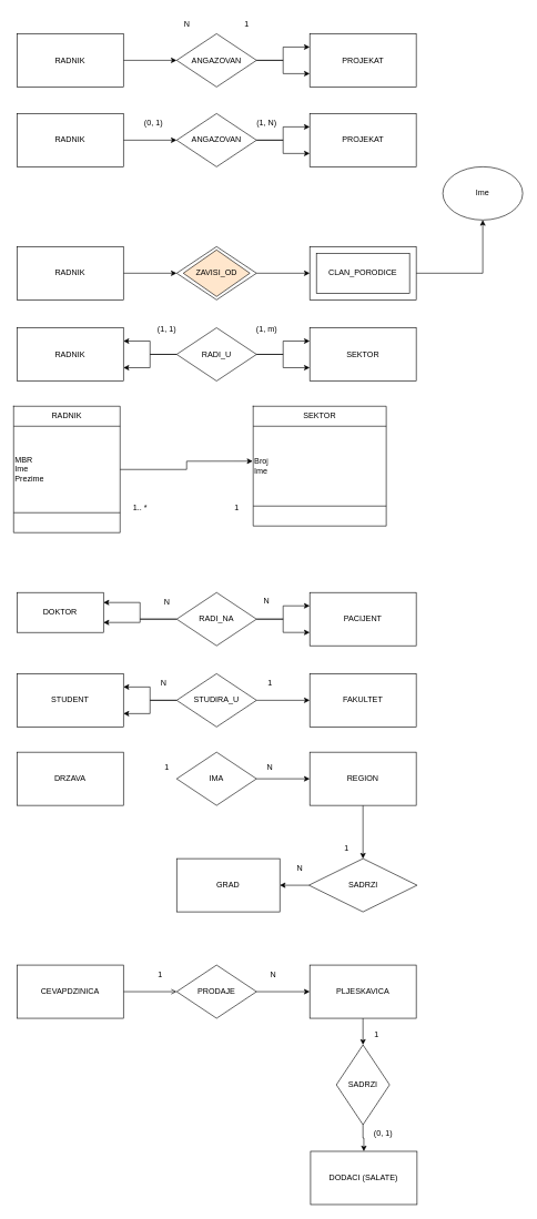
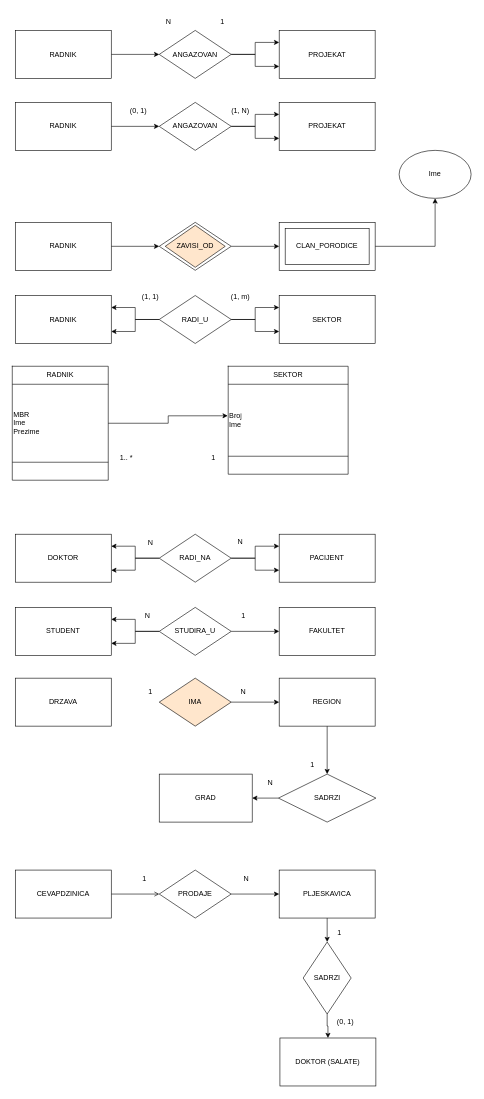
  <mxCell id="0" />
  <mxCell id="1" parent="0" />
  <mxCell id="2" style="edgeStyle=orthogonalEdgeStyle;rounded=0;orthogonalLoop=1;jettySize=auto;html=1;" edge="1" parent="1" source="3" target="6"><mxGeometry relative="1" as="geometry"><mxPoint x="265" y="90" as="targetPoint" /></mxGeometry></mxCell>
  <mxCell id="3" value="RADNIK" style="rounded=0;whiteSpace=wrap;html=1;" vertex="1" parent="1"><mxGeometry x="25" y="50" width="160" height="80" as="geometry" /></mxCell>
  <mxCell id="4" style="edgeStyle=orthogonalEdgeStyle;rounded=0;orthogonalLoop=1;jettySize=auto;html=1;entryX=0;entryY=0.25;entryDx=0;entryDy=0;" edge="1" parent="1" source="6" target="7"><mxGeometry relative="1" as="geometry" /></mxCell>
  <mxCell id="5" style="edgeStyle=orthogonalEdgeStyle;rounded=0;orthogonalLoop=1;jettySize=auto;html=1;entryX=0;entryY=0.75;entryDx=0;entryDy=0;" edge="1" parent="1" source="6" target="7"><mxGeometry relative="1" as="geometry" /></mxCell>
  <mxCell id="6" value="ANGAZOVAN" style="rhombus;whiteSpace=wrap;html=1;" vertex="1" parent="1"><mxGeometry x="265" y="50" width="120" height="80" as="geometry" /></mxCell>
  <mxCell id="7" value="PROJEKAT" style="rounded=0;whiteSpace=wrap;html=1;" vertex="1" parent="1"><mxGeometry x="465" y="50" width="160" height="80" as="geometry" /></mxCell>
  <mxCell id="8" value="N" style="text;html=1;align=center;verticalAlign=middle;resizable=0;points=[];autosize=1;strokeColor=none;fillColor=none;" vertex="1" parent="1"><mxGeometry x="265" y="20" width="30" height="30" as="geometry" /></mxCell>
  <mxCell id="9" value="1" style="text;html=1;align=center;verticalAlign=middle;resizable=0;points=[];autosize=1;strokeColor=none;fillColor=none;" vertex="1" parent="1"><mxGeometry x="355" y="20" width="30" height="30" as="geometry" /></mxCell>
  <mxCell id="10" style="edgeStyle=orthogonalEdgeStyle;rounded=0;orthogonalLoop=1;jettySize=auto;html=1;" edge="1" parent="1" source="11" target="14"><mxGeometry relative="1" as="geometry"><mxPoint x="265" y="210" as="targetPoint" /></mxGeometry></mxCell>
  <mxCell id="11" value="RADNIK" style="rounded=0;whiteSpace=wrap;html=1;" vertex="1" parent="1"><mxGeometry x="25" y="170" width="160" height="80" as="geometry" /></mxCell>
  <mxCell id="12" style="edgeStyle=orthogonalEdgeStyle;rounded=0;orthogonalLoop=1;jettySize=auto;html=1;entryX=0;entryY=0.25;entryDx=0;entryDy=0;" edge="1" parent="1" source="14" target="15"><mxGeometry relative="1" as="geometry" /></mxCell>
  <mxCell id="13" style="edgeStyle=orthogonalEdgeStyle;rounded=0;orthogonalLoop=1;jettySize=auto;html=1;entryX=0;entryY=0.75;entryDx=0;entryDy=0;" edge="1" parent="1" source="14" target="15"><mxGeometry relative="1" as="geometry" /></mxCell>
  <mxCell id="14" value="ANGAZOVAN" style="rhombus;whiteSpace=wrap;html=1;" vertex="1" parent="1"><mxGeometry x="265" y="170" width="120" height="80" as="geometry" /></mxCell>
  <mxCell id="15" value="PROJEKAT" style="rounded=0;whiteSpace=wrap;html=1;" vertex="1" parent="1"><mxGeometry x="465" y="170" width="160" height="80" as="geometry" /></mxCell>
  <mxCell id="16" value="(0, 1)" style="text;html=1;align=center;verticalAlign=middle;resizable=0;points=[];autosize=1;strokeColor=none;fillColor=none;" vertex="1" parent="1"><mxGeometry x="205" y="170" width="50" height="30" as="geometry" /></mxCell>
  <mxCell id="17" value="(1, N)" style="text;html=1;align=center;verticalAlign=middle;resizable=0;points=[];autosize=1;strokeColor=none;fillColor=none;" vertex="1" parent="1"><mxGeometry x="375" y="170" width="50" height="30" as="geometry" /></mxCell>
  <mxCell id="18" style="edgeStyle=orthogonalEdgeStyle;rounded=0;orthogonalLoop=1;jettySize=auto;html=1;" edge="1" parent="1" source="19" target="21"><mxGeometry relative="1" as="geometry"><mxPoint x="265" y="410" as="targetPoint" /></mxGeometry></mxCell>
  <mxCell id="19" value="RADNIK" style="rounded=0;whiteSpace=wrap;html=1;" vertex="1" parent="1"><mxGeometry x="25" y="370" width="160" height="80" as="geometry" /></mxCell>
  <mxCell id="20" style="edgeStyle=orthogonalEdgeStyle;rounded=0;orthogonalLoop=1;jettySize=auto;html=1;entryX=0;entryY=0.5;entryDx=0;entryDy=0;" edge="1" parent="1" source="21" target="23"><mxGeometry relative="1" as="geometry" /></mxCell>
  <mxCell id="21" value="" style="rhombus;whiteSpace=wrap;html=1;" vertex="1" parent="1"><mxGeometry x="265" y="370" width="120" height="80" as="geometry" /></mxCell>
  <mxCell id="22" style="edgeStyle=orthogonalEdgeStyle;rounded=0;orthogonalLoop=1;jettySize=auto;html=1;entryX=0.5;entryY=1;entryDx=0;entryDy=0;" edge="1" parent="1" source="23" target="26"><mxGeometry relative="1" as="geometry" /></mxCell>
  <mxCell id="23" value="" style="rounded=0;whiteSpace=wrap;html=1;" vertex="1" parent="1"><mxGeometry x="465" y="370" width="160" height="80" as="geometry" /></mxCell>
  <mxCell id="24" value="ZAVISI_OD" style="rhombus;whiteSpace=wrap;html=1;fillColor=#ffe6cc;" vertex="1" parent="1"><mxGeometry x="275" y="375" width="100" height="70" as="geometry" /></mxCell>
  <mxCell id="25" value="CLAN_PORODICE" style="rounded=0;whiteSpace=wrap;html=1;" vertex="1" parent="1"><mxGeometry x="475" y="380" width="140" height="60" as="geometry" /></mxCell>
  <mxCell id="26" value="Ime" style="ellipse;whiteSpace=wrap;html=1;" vertex="1" parent="1"><mxGeometry x="665" y="250" width="120" height="80" as="geometry" /></mxCell>
  <mxCell id="27" value="" style="shape=table;startSize=0;container=1;collapsible=0;childLayout=tableLayout;" vertex="1" parent="1"><mxGeometry x="20" y="610" width="160" height="190" as="geometry" /></mxCell>
  <mxCell id="28" value="" style="shape=tableRow;horizontal=0;startSize=0;swimlaneHead=0;swimlaneBody=0;strokeColor=inherit;top=0;left=0;bottom=0;right=0;collapsible=0;dropTarget=0;fillColor=none;points=[[0,0.5],[1,0.5]];portConstraint=eastwest;" vertex="1" parent="27"><mxGeometry width="160" height="30" as="geometry" /></mxCell>
  <mxCell id="29" value="RADNIK" style="shape=partialRectangle;html=1;whiteSpace=wrap;connectable=0;strokeColor=inherit;overflow=hidden;fillColor=none;top=0;left=0;bottom=0;right=0;pointerEvents=1;" vertex="1" parent="28"><mxGeometry width="160" height="30" as="geometry"><mxRectangle width="160" height="30" as="alternateBounds" /></mxGeometry></mxCell>
  <mxCell id="30" value="" style="shape=tableRow;horizontal=0;startSize=0;swimlaneHead=0;swimlaneBody=0;strokeColor=inherit;top=0;left=0;bottom=0;right=0;collapsible=0;dropTarget=0;fillColor=none;points=[[0,0.5],[1,0.5]];portConstraint=eastwest;" vertex="1" parent="27"><mxGeometry y="30" width="160" height="130" as="geometry" /></mxCell>
  <mxCell id="31" value="MBR&lt;div&gt;Ime&lt;/div&gt;&lt;div&gt;Prezime&lt;/div&gt;" style="shape=partialRectangle;html=1;whiteSpace=wrap;connectable=0;strokeColor=inherit;overflow=hidden;fillColor=none;top=0;left=0;bottom=0;right=0;pointerEvents=1;align=left;" vertex="1" parent="30"><mxGeometry width="160" height="130" as="geometry"><mxRectangle width="160" height="130" as="alternateBounds" /></mxGeometry></mxCell>
  <mxCell id="32" value="" style="shape=tableRow;horizontal=0;startSize=0;swimlaneHead=0;swimlaneBody=0;strokeColor=inherit;top=0;left=0;bottom=0;right=0;collapsible=0;dropTarget=0;fillColor=none;points=[[0,0.5],[1,0.5]];portConstraint=eastwest;" vertex="1" parent="27"><mxGeometry y="160" width="160" height="30" as="geometry" /></mxCell>
  <mxCell id="33" value="" style="shape=partialRectangle;html=1;whiteSpace=wrap;connectable=0;strokeColor=inherit;overflow=hidden;fillColor=none;top=0;left=0;bottom=0;right=0;pointerEvents=1;" vertex="1" parent="32"><mxGeometry width="160" height="30" as="geometry"><mxRectangle width="160" height="30" as="alternateBounds" /></mxGeometry></mxCell>
  <mxCell id="34" value="1.. *" style="text;html=1;align=center;verticalAlign=middle;resizable=0;points=[];autosize=1;strokeColor=none;fillColor=none;" vertex="1" parent="1"><mxGeometry x="190" y="748" width="40" height="30" as="geometry" /></mxCell>
  <mxCell id="35" value="" style="shape=table;startSize=0;container=1;collapsible=0;childLayout=tableLayout;" vertex="1" parent="1"><mxGeometry x="380" y="610" width="200" height="180" as="geometry" /></mxCell>
  <mxCell id="36" value="" style="shape=tableRow;horizontal=0;startSize=0;swimlaneHead=0;swimlaneBody=0;strokeColor=inherit;top=0;left=0;bottom=0;right=0;collapsible=0;dropTarget=0;fillColor=none;points=[[0,0.5],[1,0.5]];portConstraint=eastwest;" vertex="1" parent="35"><mxGeometry width="200" height="30" as="geometry" /></mxCell>
  <mxCell id="37" value="SEKTOR" style="shape=partialRectangle;html=1;whiteSpace=wrap;connectable=0;strokeColor=inherit;overflow=hidden;fillColor=none;top=0;left=0;bottom=0;right=0;pointerEvents=1;" vertex="1" parent="36"><mxGeometry width="200" height="30" as="geometry"><mxRectangle width="200" height="30" as="alternateBounds" /></mxGeometry></mxCell>
  <mxCell id="38" value="" style="shape=tableRow;horizontal=0;startSize=0;swimlaneHead=0;swimlaneBody=0;strokeColor=inherit;top=0;left=0;bottom=0;right=0;collapsible=0;dropTarget=0;fillColor=none;points=[[0,0.5],[1,0.5]];portConstraint=eastwest;" vertex="1" parent="35"><mxGeometry y="30" width="200" height="120" as="geometry" /></mxCell>
  <mxCell id="39" value="Broj&lt;div&gt;Ime&lt;/div&gt;" style="shape=partialRectangle;html=1;whiteSpace=wrap;connectable=0;strokeColor=inherit;overflow=hidden;fillColor=none;top=0;left=0;bottom=0;right=0;pointerEvents=1;align=left;" vertex="1" parent="38"><mxGeometry width="200" height="120" as="geometry"><mxRectangle width="200" height="120" as="alternateBounds" /></mxGeometry></mxCell>
  <mxCell id="40" value="" style="shape=tableRow;horizontal=0;startSize=0;swimlaneHead=0;swimlaneBody=0;strokeColor=inherit;top=0;left=0;bottom=0;right=0;collapsible=0;dropTarget=0;fillColor=none;points=[[0,0.5],[1,0.5]];portConstraint=eastwest;" vertex="1" parent="35"><mxGeometry y="150" width="200" height="30" as="geometry" /></mxCell>
  <mxCell id="41" value="" style="shape=partialRectangle;html=1;whiteSpace=wrap;connectable=0;strokeColor=inherit;overflow=hidden;fillColor=none;top=0;left=0;bottom=0;right=0;pointerEvents=1;" vertex="1" parent="40"><mxGeometry width="200" height="30" as="geometry"><mxRectangle width="200" height="30" as="alternateBounds" /></mxGeometry></mxCell>
  <mxCell id="42" style="edgeStyle=orthogonalEdgeStyle;rounded=0;orthogonalLoop=1;jettySize=auto;html=1;entryX=-0.004;entryY=0.438;entryDx=0;entryDy=0;entryPerimeter=0;" edge="1" parent="1" source="30" target="38"><mxGeometry relative="1" as="geometry" /></mxCell>
  <mxCell id="43" value="1" style="text;html=1;align=center;verticalAlign=middle;resizable=0;points=[];autosize=1;strokeColor=none;fillColor=none;" vertex="1" parent="1"><mxGeometry x="340" y="748" width="30" height="30" as="geometry" /></mxCell>
  <mxCell id="44" value="RADNIK" style="rounded=0;whiteSpace=wrap;html=1;" vertex="1" parent="1"><mxGeometry x="25" y="492" width="160" height="80" as="geometry" /></mxCell>
  <mxCell id="45" style="edgeStyle=orthogonalEdgeStyle;rounded=0;orthogonalLoop=1;jettySize=auto;html=1;entryX=0;entryY=0.25;entryDx=0;entryDy=0;" edge="1" parent="1" source="49" target="50"><mxGeometry relative="1" as="geometry" /></mxCell>
  <mxCell id="46" style="edgeStyle=orthogonalEdgeStyle;rounded=0;orthogonalLoop=1;jettySize=auto;html=1;entryX=0;entryY=0.75;entryDx=0;entryDy=0;" edge="1" parent="1" source="49" target="50"><mxGeometry relative="1" as="geometry" /></mxCell>
  <mxCell id="47" style="edgeStyle=orthogonalEdgeStyle;rounded=0;orthogonalLoop=1;jettySize=auto;html=1;entryX=1;entryY=0.25;entryDx=0;entryDy=0;" edge="1" parent="1" source="49" target="44"><mxGeometry relative="1" as="geometry" /></mxCell>
  <mxCell id="48" style="edgeStyle=orthogonalEdgeStyle;rounded=0;orthogonalLoop=1;jettySize=auto;html=1;entryX=1;entryY=0.75;entryDx=0;entryDy=0;" edge="1" parent="1" source="49" target="44"><mxGeometry relative="1" as="geometry" /></mxCell>
  <mxCell id="49" value="RADI_U" style="rhombus;whiteSpace=wrap;html=1;" vertex="1" parent="1"><mxGeometry x="265" y="492" width="120" height="80" as="geometry" /></mxCell>
  <mxCell id="50" value="SEKTOR" style="rounded=0;whiteSpace=wrap;html=1;" vertex="1" parent="1"><mxGeometry x="465" y="492" width="160" height="80" as="geometry" /></mxCell>
  <mxCell id="51" value="(1, 1)" style="text;html=1;align=center;verticalAlign=middle;resizable=0;points=[];autosize=1;strokeColor=none;fillColor=none;" vertex="1" parent="1"><mxGeometry x="225" y="480" width="50" height="30" as="geometry" /></mxCell>
  <mxCell id="52" value="(1, m)" style="text;html=1;align=center;verticalAlign=middle;resizable=0;points=[];autosize=1;strokeColor=none;fillColor=none;" vertex="1" parent="1"><mxGeometry x="375" y="480" width="50" height="30" as="geometry" /></mxCell>
- <mxCell id="53" value="DOKTOR" style="rounded=0;whiteSpace=wrap;html=1;" vertex="1" parent="1"><mxGeometry x="25" y="890" width="130" height="60" as="geometry" /></mxCell>
+ <mxCell id="53" value="DOKTOR" style="rounded=0;whiteSpace=wrap;html=1;" vertex="1" parent="1"><mxGeometry x="25" y="890" width="160" height="80" as="geometry" /></mxCell>
  <mxCell id="54" style="edgeStyle=orthogonalEdgeStyle;rounded=0;orthogonalLoop=1;jettySize=auto;html=1;entryX=0;entryY=0.25;entryDx=0;entryDy=0;" edge="1" parent="1" source="58" target="59"><mxGeometry relative="1" as="geometry" /></mxCell>
  <mxCell id="55" style="edgeStyle=orthogonalEdgeStyle;rounded=0;orthogonalLoop=1;jettySize=auto;html=1;entryX=0;entryY=0.75;entryDx=0;entryDy=0;" edge="1" parent="1" source="58" target="59"><mxGeometry relative="1" as="geometry" /></mxCell>
  <mxCell id="56" style="edgeStyle=orthogonalEdgeStyle;rounded=0;orthogonalLoop=1;jettySize=auto;html=1;entryX=1;entryY=0.25;entryDx=0;entryDy=0;" edge="1" parent="1" source="58" target="53"><mxGeometry relative="1" as="geometry" /></mxCell>
  <mxCell id="57" style="edgeStyle=orthogonalEdgeStyle;rounded=0;orthogonalLoop=1;jettySize=auto;html=1;entryX=1;entryY=0.75;entryDx=0;entryDy=0;" edge="1" parent="1" source="58" target="53"><mxGeometry relative="1" as="geometry" /></mxCell>
  <mxCell id="58" value="RADI_NA" style="rhombus;whiteSpace=wrap;html=1;" vertex="1" parent="1"><mxGeometry x="265" y="890" width="120" height="80" as="geometry" /></mxCell>
  <mxCell id="59" value="PACIJENT" style="rounded=0;whiteSpace=wrap;html=1;" vertex="1" parent="1"><mxGeometry x="465" y="890" width="160" height="80" as="geometry" /></mxCell>
  <mxCell id="60" value="N" style="text;html=1;align=center;verticalAlign=middle;resizable=0;points=[];autosize=1;strokeColor=none;fillColor=none;" vertex="1" parent="1"><mxGeometry x="235" y="890" width="30" height="30" as="geometry" /></mxCell>
  <mxCell id="61" value="N" style="text;html=1;align=center;verticalAlign=middle;resizable=0;points=[];autosize=1;strokeColor=none;fillColor=none;" vertex="1" parent="1"><mxGeometry x="385" y="888" width="30" height="30" as="geometry" /></mxCell>
  <mxCell id="62" value="STUDENT" style="rounded=0;whiteSpace=wrap;html=1;" vertex="1" parent="1"><mxGeometry x="25" y="1012" width="160" height="80" as="geometry" /></mxCell>
  <mxCell id="63" style="edgeStyle=orthogonalEdgeStyle;rounded=0;orthogonalLoop=1;jettySize=auto;html=1;entryX=1;entryY=0.25;entryDx=0;entryDy=0;" edge="1" parent="1" source="66" target="62"><mxGeometry relative="1" as="geometry" /></mxCell>
  <mxCell id="64" style="edgeStyle=orthogonalEdgeStyle;rounded=0;orthogonalLoop=1;jettySize=auto;html=1;entryX=1;entryY=0.75;entryDx=0;entryDy=0;" edge="1" parent="1" source="66" target="62"><mxGeometry relative="1" as="geometry" /></mxCell>
  <mxCell id="65" style="edgeStyle=orthogonalEdgeStyle;rounded=0;orthogonalLoop=1;jettySize=auto;html=1;entryX=0;entryY=0.5;entryDx=0;entryDy=0;" edge="1" parent="1" source="66" target="67"><mxGeometry relative="1" as="geometry" /></mxCell>
  <mxCell id="66" value="STUDIRA_U" style="rhombus;whiteSpace=wrap;html=1;" vertex="1" parent="1"><mxGeometry x="265" y="1012" width="120" height="80" as="geometry" /></mxCell>
  <mxCell id="67" value="FAKULTET" style="rounded=0;whiteSpace=wrap;html=1;" vertex="1" parent="1"><mxGeometry x="465" y="1012" width="160" height="80" as="geometry" /></mxCell>
  <mxCell id="68" value="N" style="text;html=1;align=center;verticalAlign=middle;resizable=0;points=[];autosize=1;strokeColor=none;fillColor=none;" vertex="1" parent="1"><mxGeometry x="230" y="1012" width="30" height="30" as="geometry" /></mxCell>
  <mxCell id="69" value="1" style="text;html=1;align=center;verticalAlign=middle;resizable=0;points=[];autosize=1;strokeColor=none;fillColor=none;" vertex="1" parent="1"><mxGeometry x="390" y="1012" width="30" height="30" as="geometry" /></mxCell>
  <mxCell id="70" value="DRZAVA" style="rounded=0;whiteSpace=wrap;html=1;" vertex="1" parent="1"><mxGeometry x="25" y="1130" width="160" height="80" as="geometry" /></mxCell>
  <mxCell id="71" style="edgeStyle=orthogonalEdgeStyle;rounded=0;orthogonalLoop=1;jettySize=auto;html=1;entryX=0;entryY=0.5;entryDx=0;entryDy=0;" edge="1" parent="1" source="72" target="74"><mxGeometry relative="1" as="geometry" /></mxCell>
- <mxCell id="72" value="IMA" style="rhombus;whiteSpace=wrap;html=1;" vertex="1" parent="1"><mxGeometry x="265" y="1130" width="120" height="80" as="geometry" /></mxCell>
+ <mxCell id="72" value="IMA" style="rhombus;whiteSpace=wrap;html=1;fillColor=#ffe6cc;" vertex="1" parent="1"><mxGeometry x="265" y="1130" width="120" height="80" as="geometry" /></mxCell>
  <mxCell id="73" style="edgeStyle=orthogonalEdgeStyle;rounded=0;orthogonalLoop=1;jettySize=auto;html=1;entryX=0.5;entryY=0;entryDx=0;entryDy=0;" edge="1" parent="1" source="74" target="78"><mxGeometry relative="1" as="geometry" /></mxCell>
  <mxCell id="74" value="REGION" style="rounded=0;whiteSpace=wrap;html=1;" vertex="1" parent="1"><mxGeometry x="465" y="1130" width="160" height="80" as="geometry" /></mxCell>
  <mxCell id="75" value="N" style="text;html=1;align=center;verticalAlign=middle;resizable=0;points=[];autosize=1;strokeColor=none;fillColor=none;" vertex="1" parent="1"><mxGeometry x="390" y="1138" width="30" height="30" as="geometry" /></mxCell>
  <mxCell id="76" value="1" style="text;html=1;align=center;verticalAlign=middle;resizable=0;points=[];autosize=1;strokeColor=none;fillColor=none;" vertex="1" parent="1"><mxGeometry x="235" y="1138" width="30" height="30" as="geometry" /></mxCell>
  <mxCell id="77" style="edgeStyle=orthogonalEdgeStyle;rounded=0;orthogonalLoop=1;jettySize=auto;html=1;entryX=1;entryY=0.5;entryDx=0;entryDy=0;" edge="1" parent="1" source="78" target="79"><mxGeometry relative="1" as="geometry" /></mxCell>
  <mxCell id="78" value="SADRZI" style="rhombus;whiteSpace=wrap;html=1;" vertex="1" parent="1"><mxGeometry x="463.75" y="1290" width="162.5" height="80" as="geometry" /></mxCell>
  <mxCell id="79" value="GRAD" style="rounded=0;whiteSpace=wrap;html=1;" vertex="1" parent="1"><mxGeometry x="265" y="1290" width="155" height="80" as="geometry" /></mxCell>
  <mxCell id="80" value="1" style="text;html=1;align=center;verticalAlign=middle;resizable=0;points=[];autosize=1;strokeColor=none;fillColor=none;" vertex="1" parent="1"><mxGeometry x="505" y="1260" width="30" height="30" as="geometry" /></mxCell>
  <mxCell id="81" value="N" style="text;html=1;align=center;verticalAlign=middle;resizable=0;points=[];autosize=1;strokeColor=none;fillColor=none;" vertex="1" parent="1"><mxGeometry x="435" y="1290" width="30" height="30" as="geometry" /></mxCell>
  <mxCell id="82" style="edgeStyle=orthogonalEdgeStyle;rounded=0;orthogonalLoop=1;jettySize=auto;html=1;entryX=0;entryY=0.5;entryDx=0;entryDy=0;endArrow=open;" edge="1" parent="1" source="83" target="87"><mxGeometry relative="1" as="geometry" /></mxCell>
  <mxCell id="83" value="CEVAPDZINICA" style="rounded=0;whiteSpace=wrap;html=1;" vertex="1" parent="1"><mxGeometry x="25" y="1450" width="160" height="80" as="geometry" /></mxCell>
  <mxCell id="84" style="edgeStyle=orthogonalEdgeStyle;rounded=0;orthogonalLoop=1;jettySize=auto;html=1;entryX=0.5;entryY=0;entryDx=0;entryDy=0;" edge="1" parent="1" source="85" target="91"><mxGeometry relative="1" as="geometry" /></mxCell>
  <mxCell id="85" value="PLJESKAVICA" style="whiteSpace=wrap;html=1;" vertex="1" parent="1"><mxGeometry x="465" y="1450" width="160" height="80" as="geometry" /></mxCell>
  <mxCell id="86" style="edgeStyle=orthogonalEdgeStyle;rounded=0;orthogonalLoop=1;jettySize=auto;html=1;entryX=0;entryY=0.5;entryDx=0;entryDy=0;" edge="1" parent="1" source="87" target="85"><mxGeometry relative="1" as="geometry" /></mxCell>
  <mxCell id="87" value="PRODAJE" style="rhombus;whiteSpace=wrap;html=1;" vertex="1" parent="1"><mxGeometry x="265" y="1450" width="120" height="80" as="geometry" /></mxCell>
  <mxCell id="88" value="1" style="text;html=1;align=center;verticalAlign=middle;resizable=0;points=[];autosize=1;strokeColor=none;fillColor=none;" vertex="1" parent="1"><mxGeometry x="225" y="1450" width="30" height="30" as="geometry" /></mxCell>
  <mxCell id="89" value="N" style="text;html=1;align=center;verticalAlign=middle;resizable=0;points=[];autosize=1;strokeColor=none;fillColor=none;" vertex="1" parent="1"><mxGeometry x="395" y="1450" width="30" height="30" as="geometry" /></mxCell>
  <mxCell id="90" style="edgeStyle=orthogonalEdgeStyle;rounded=0;orthogonalLoop=1;jettySize=auto;html=1;" edge="1" parent="1" source="91" target="92"><mxGeometry relative="1" as="geometry"><mxPoint x="545" y="1770" as="targetPoint" /></mxGeometry></mxCell>
  <mxCell id="91" value="SADRZI" style="rhombus;whiteSpace=wrap;html=1;" vertex="1" parent="1"><mxGeometry x="505" y="1570" width="80" height="120" as="geometry" /></mxCell>
- <mxCell id="92" value="DODACI (SALATE)" style="rounded=0;whiteSpace=wrap;html=1;" vertex="1" parent="1"><mxGeometry x="466.25" y="1730" width="160" height="80" as="geometry" /></mxCell>
+ <mxCell id="92" value="DOKTOR (SALATE)" style="rounded=0;whiteSpace=wrap;html=1;" vertex="1" parent="1"><mxGeometry x="466.25" y="1730" width="160" height="80" as="geometry" /></mxCell>
  <mxCell id="93" value="1" style="text;html=1;align=center;verticalAlign=middle;resizable=0;points=[];autosize=1;strokeColor=none;fillColor=none;" vertex="1" parent="1"><mxGeometry x="550" y="1540" width="30" height="30" as="geometry" /></mxCell>
  <mxCell id="94" value="(0, 1)" style="text;html=1;align=center;verticalAlign=middle;resizable=0;points=[];autosize=1;strokeColor=none;fillColor=none;" vertex="1" parent="1"><mxGeometry x="550" y="1688" width="50" height="30" as="geometry" /></mxCell>
